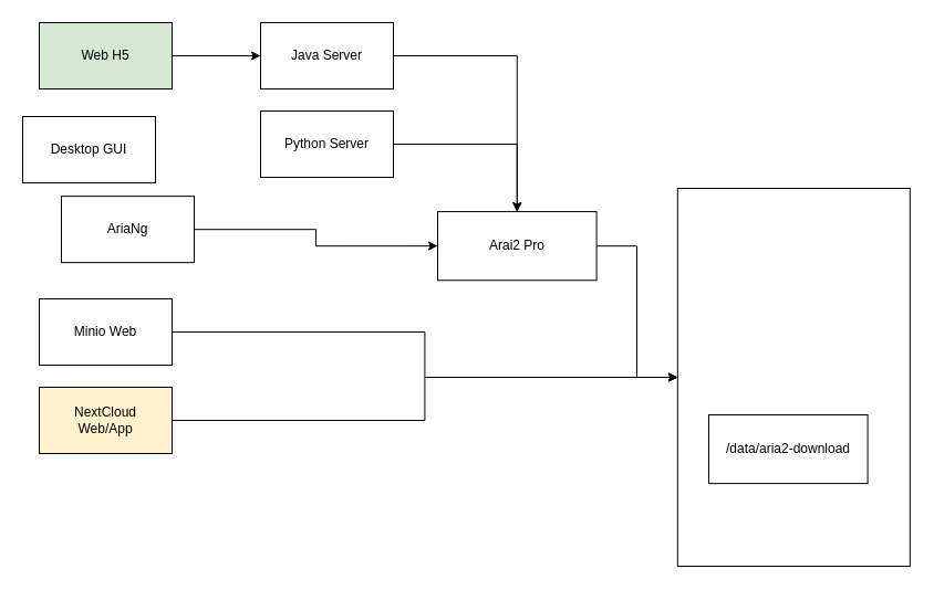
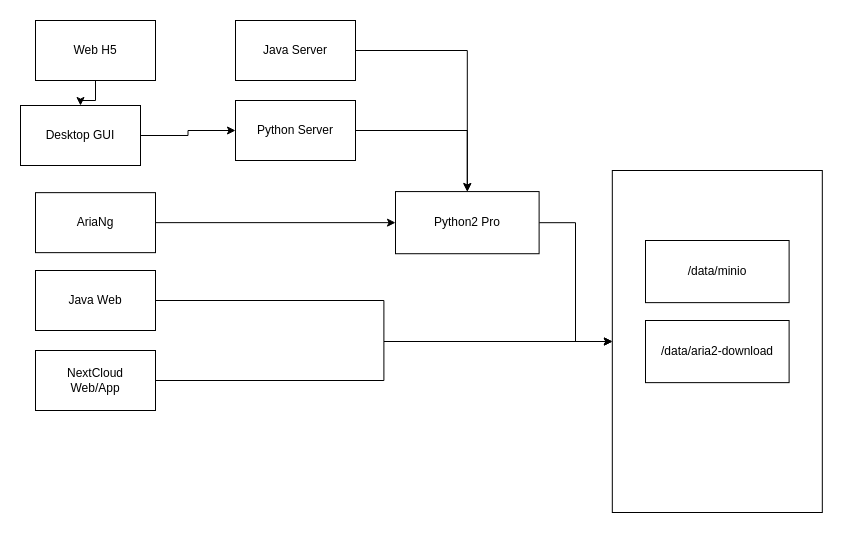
  <mxCell id="0" />
  <mxCell id="1" parent="0" />
  <mxCell id="2" value="" style="rounded=0;whiteSpace=wrap;html=1;" vertex="1" parent="1"><mxGeometry x="611.81" y="170" width="210" height="342" as="geometry" /></mxCell>
- <mxCell id="3" style="edgeStyle=orthogonalEdgeStyle;rounded=0;orthogonalLoop=1;jettySize=auto;html=1;" edge="1" parent="1" source="4" target="8"><mxGeometry relative="1" as="geometry" /></mxCell>
- <mxCell id="4" value="Web H5" style="rounded=0;whiteSpace=wrap;html=1;fillColor=#d5e8d4;" vertex="1" parent="1"><mxGeometry x="35" y="20" width="120" height="60" as="geometry" /></mxCell>
+ <mxCell id="3" style="edgeStyle=orthogonalEdgeStyle;rounded=0;orthogonalLoop=1;jettySize=auto;html=1;" edge="1" parent="1" source="4" target="16"><mxGeometry relative="1" as="geometry" /></mxCell>
+ <mxCell id="4" value="Web H5" style="rounded=0;whiteSpace=wrap;html=1;" vertex="1" parent="1"><mxGeometry x="35" y="20" width="120" height="60" as="geometry" /></mxCell>
  <mxCell id="5" style="edgeStyle=orthogonalEdgeStyle;rounded=0;orthogonalLoop=1;jettySize=auto;html=1;" edge="1" parent="1" source="6" target="2"><mxGeometry relative="1" as="geometry" /></mxCell>
- <mxCell id="6" value="NextCloud&lt;br&gt;Web/App" style="rounded=0;whiteSpace=wrap;html=1;fillColor=#fff2cc;" vertex="1" parent="1"><mxGeometry x="35" y="350" width="120" height="60" as="geometry" /></mxCell>
+ <mxCell id="6" value="NextCloud&lt;br&gt;Web/App" style="rounded=0;whiteSpace=wrap;html=1;" vertex="1" parent="1"><mxGeometry x="35" y="350" width="120" height="60" as="geometry" /></mxCell>
  <mxCell id="7" style="edgeStyle=orthogonalEdgeStyle;rounded=0;orthogonalLoop=1;jettySize=auto;html=1;" edge="1" parent="1" source="8" target="20"><mxGeometry relative="1" as="geometry" /></mxCell>
  <mxCell id="8" value="Java Server" style="rounded=0;whiteSpace=wrap;html=1;" vertex="1" parent="1"><mxGeometry x="235" y="20" width="120" height="60" as="geometry" /></mxCell>
  <mxCell id="9" style="edgeStyle=orthogonalEdgeStyle;rounded=0;orthogonalLoop=1;jettySize=auto;html=1;entryX=0.5;entryY=0;entryDx=0;entryDy=0;" edge="1" parent="1" source="10" target="20"><mxGeometry relative="1" as="geometry" /></mxCell>
  <mxCell id="10" value="Python Server" style="rounded=0;whiteSpace=wrap;html=1;" vertex="1" parent="1"><mxGeometry x="235" y="100" width="120" height="60" as="geometry" /></mxCell>
  <mxCell id="11" style="edgeStyle=orthogonalEdgeStyle;rounded=0;orthogonalLoop=1;jettySize=auto;html=1;entryX=0;entryY=0.5;entryDx=0;entryDy=0;" edge="1" parent="1" source="12" target="20"><mxGeometry relative="1" as="geometry" /></mxCell>
- <mxCell id="12" value="AriaNg" style="rounded=0;whiteSpace=wrap;html=1;" vertex="1" parent="1"><mxGeometry x="55" y="177.15" width="120" height="60" as="geometry" /></mxCell>
+ <mxCell id="12" value="AriaNg" style="rounded=0;whiteSpace=wrap;html=1;" vertex="1" parent="1"><mxGeometry x="35" y="192.15" width="120" height="60" as="geometry" /></mxCell>
  <mxCell id="13" style="edgeStyle=orthogonalEdgeStyle;rounded=0;orthogonalLoop=1;jettySize=auto;html=1;" edge="1" parent="1" source="14" target="2"><mxGeometry relative="1" as="geometry" /></mxCell>
- <mxCell id="14" value="Minio Web" style="rounded=0;whiteSpace=wrap;html=1;" vertex="1" parent="1"><mxGeometry x="35" y="270" width="120" height="60" as="geometry" /></mxCell>
+ <mxCell id="14" value="Java Web" style="rounded=0;whiteSpace=wrap;html=1;" vertex="1" parent="1"><mxGeometry x="35" y="270" width="120" height="60" as="geometry" /></mxCell>
+ <mxCell id="15" style="edgeStyle=orthogonalEdgeStyle;rounded=0;orthogonalLoop=1;jettySize=auto;html=1;entryX=0;entryY=0.5;entryDx=0;entryDy=0;" edge="1" parent="1" source="16" target="10"><mxGeometry relative="1" as="geometry" /></mxCell>
  <mxCell id="16" value="Desktop GUI" style="rounded=0;whiteSpace=wrap;html=1;" vertex="1" parent="1"><mxGeometry x="20" y="105" width="120" height="60" as="geometry" /></mxCell>
- <mxCell id="18" value="/data/aria2-download" style="rounded=0;whiteSpace=wrap;html=1;" vertex="1" parent="1"><mxGeometry x="640.004" y="375.003" width="143.607" height="62.143" as="geometry" /></mxCell>
+ <mxCell id="17" value="/data/minio" style="rounded=0;whiteSpace=wrap;html=1;" vertex="1" parent="1"><mxGeometry x="645.004" y="240.001" width="143.607" height="62.143" as="geometry" /></mxCell>
+ <mxCell id="18" value="/data/aria2-download" style="rounded=0;whiteSpace=wrap;html=1;" vertex="1" parent="1"><mxGeometry x="645.004" y="320.003" width="143.607" height="62.143" as="geometry" /></mxCell>
  <mxCell id="19" style="edgeStyle=orthogonalEdgeStyle;rounded=0;orthogonalLoop=1;jettySize=auto;html=1;entryX=0;entryY=0.5;entryDx=0;entryDy=0;" edge="1" parent="1" source="20" target="2"><mxGeometry relative="1" as="geometry"><Array as="points"><mxPoint x="575" y="222" /><mxPoint x="575" y="341" /></Array></mxGeometry></mxCell>
- <mxCell id="20" value="Arai2 Pro" style="rounded=0;whiteSpace=wrap;html=1;" vertex="1" parent="1"><mxGeometry x="395.004" y="191.083" width="143.607" height="62.143" as="geometry" /></mxCell>
+ <mxCell id="20" value="Python2 Pro" style="rounded=0;whiteSpace=wrap;html=1;" vertex="1" parent="1"><mxGeometry x="395.004" y="191.083" width="143.607" height="62.143" as="geometry" /></mxCell>
